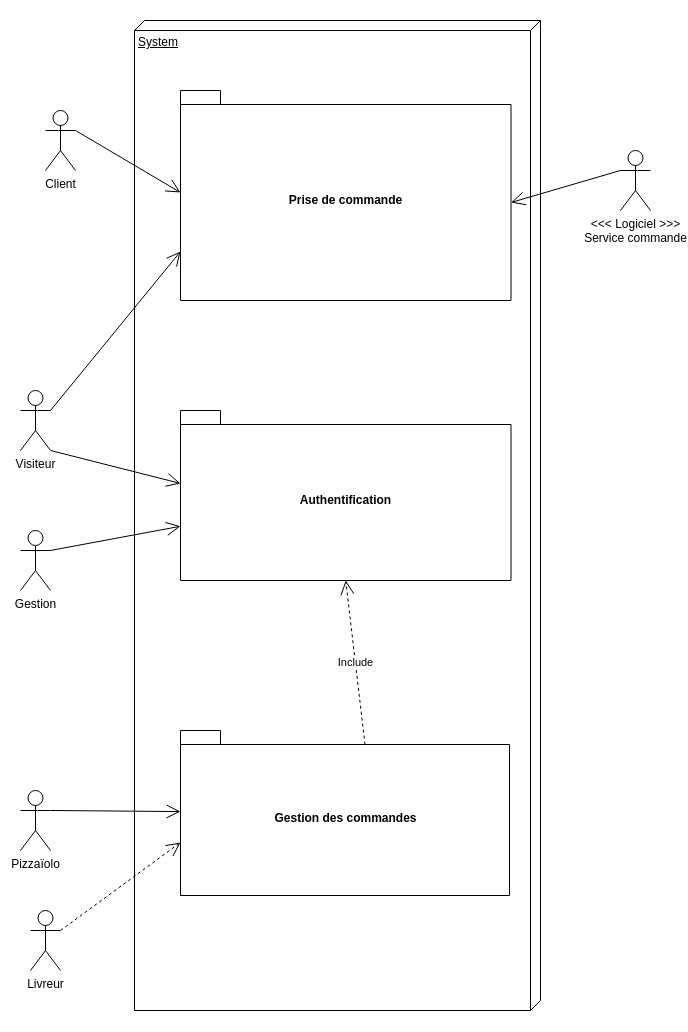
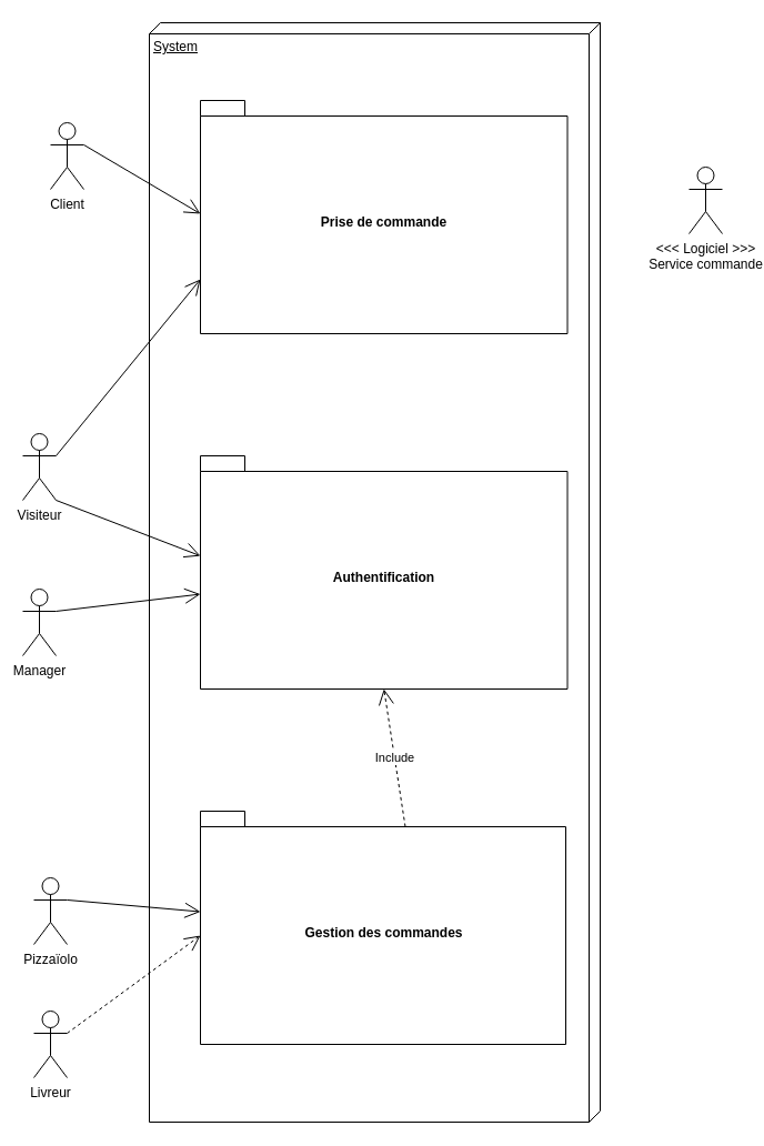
  <mxCell id="0" />
  <mxCell id="1" parent="0" />
  <mxCell id="2" value="System" style="verticalAlign=top;align=left;spacingTop=8;spacingLeft=2;spacingRight=12;shape=cube;size=10;direction=south;fontStyle=4;html=1;shadow=0;" parent="1" vertex="1"><mxGeometry x="134" y="20" width="406" height="990" as="geometry" /></mxCell>
- <mxCell id="3" value="Authentification" style="shape=folder;fontStyle=1;spacingTop=10;tabWidth=40;tabHeight=14;tabPosition=left;html=1;" parent="1" vertex="1"><mxGeometry x="180" y="410" width="330.5" height="170" as="geometry" /></mxCell>
- <mxCell id="4" value="Gestion des commandes" style="shape=folder;fontStyle=1;spacingTop=10;tabWidth=40;tabHeight=14;tabPosition=left;html=1;" parent="1" vertex="1"><mxGeometry x="180" y="730" width="329" height="165" as="geometry" /></mxCell>
+ <mxCell id="3" value="Authentification" style="shape=folder;fontStyle=1;spacingTop=10;tabWidth=40;tabHeight=14;tabPosition=left;html=1;" parent="1" vertex="1"><mxGeometry x="180" y="410" width="330.5" height="210" as="geometry" /></mxCell>
+ <mxCell id="4" value="Gestion des commandes" style="shape=folder;fontStyle=1;spacingTop=10;tabWidth=40;tabHeight=14;tabPosition=left;html=1;" parent="1" vertex="1"><mxGeometry x="180" y="730" width="329" height="210" as="geometry" /></mxCell>
  <mxCell id="5" value="Prise de commande" style="shape=folder;fontStyle=1;spacingTop=10;tabWidth=40;tabHeight=14;tabPosition=left;html=1;" parent="1" vertex="1"><mxGeometry x="180" y="90" width="330.5" height="210" as="geometry" /></mxCell>
- <mxCell id="6" value="Pizzaïolo" style="shape=umlActor;verticalLabelPosition=bottom;verticalAlign=top;html=1;" parent="1" vertex="1"><mxGeometry x="20" y="790" width="30" height="60" as="geometry" /></mxCell>
- <mxCell id="7" value="Gestion" style="shape=umlActor;verticalLabelPosition=bottom;verticalAlign=top;html=1;" parent="1" vertex="1"><mxGeometry x="20" y="530" width="30" height="60" as="geometry" /></mxCell>
+ <mxCell id="6" value="Pizzaïolo" style="shape=umlActor;verticalLabelPosition=bottom;verticalAlign=top;html=1;" parent="1" vertex="1"><mxGeometry x="30" y="790" width="30" height="60" as="geometry" /></mxCell>
+ <mxCell id="7" value="Manager" style="shape=umlActor;verticalLabelPosition=bottom;verticalAlign=top;html=1;" parent="1" vertex="1"><mxGeometry x="20" y="530" width="30" height="60" as="geometry" /></mxCell>
  <mxCell id="8" value="Client" style="shape=umlActor;verticalLabelPosition=bottom;verticalAlign=top;html=1;" parent="1" vertex="1"><mxGeometry x="45" y="110" width="30" height="60" as="geometry" /></mxCell>
  <mxCell id="9" value="Livreur" style="shape=umlActor;verticalLabelPosition=bottom;verticalAlign=top;html=1;" parent="1" vertex="1"><mxGeometry x="30" y="910" width="30" height="60" as="geometry" /></mxCell>
  <mxCell id="10" value="&amp;lt;&amp;lt;&amp;lt; Logiciel &amp;gt;&amp;gt;&amp;gt;&lt;br&gt;Service commande" style="shape=umlActor;verticalLabelPosition=bottom;verticalAlign=top;html=1;" parent="1" vertex="1"><mxGeometry x="620" y="150" width="30" height="60" as="geometry" /></mxCell>
  <mxCell id="11" value="" style="endArrow=open;endFill=1;endSize=12;html=1;exitX=1;exitY=0.333;exitDx=0;exitDy=0;exitPerimeter=0;" parent="1" source="6" target="4" edge="1"><mxGeometry width="160" relative="1" as="geometry"><mxPoint x="100" y="779.5" as="sourcePoint" /><mxPoint x="260" y="779.5" as="targetPoint" /></mxGeometry></mxCell>
  <mxCell id="12" value="" style="endArrow=open;endFill=1;endSize=12;html=1;exitX=1;exitY=0.333;exitDx=0;exitDy=0;exitPerimeter=0;" parent="1" source="8" edge="1"><mxGeometry width="160" relative="1" as="geometry"><mxPoint x="90" y="168.5" as="sourcePoint" /><mxPoint x="180" y="192" as="targetPoint" /></mxGeometry></mxCell>
  <mxCell id="13" value="" style="endArrow=open;endFill=1;endSize=12;html=1;exitX=1;exitY=0.333;exitDx=0;exitDy=0;exitPerimeter=0;entryX=0;entryY=0;entryDx=0;entryDy=112;entryPerimeter=0;dashed=1;" parent="1" source="9" target="4" edge="1"><mxGeometry width="160" relative="1" as="geometry"><mxPoint x="44" y="828.5" as="sourcePoint" /><mxPoint x="134" y="852" as="targetPoint" /></mxGeometry></mxCell>
- <mxCell id="14" value="" style="endArrow=open;endFill=1;endSize=12;html=1;exitX=0;exitY=0.333;exitDx=0;exitDy=0;exitPerimeter=0;entryX=0;entryY=0;entryDx=330.5;entryDy=112;entryPerimeter=0;" parent="1" source="10" target="5" edge="1"><mxGeometry width="160" relative="1" as="geometry"><mxPoint x="630" y="277" as="sourcePoint" /><mxPoint x="720" y="300" as="targetPoint" /></mxGeometry></mxCell>
  <mxCell id="15" value="Visiteur" style="shape=umlActor;verticalLabelPosition=bottom;verticalAlign=top;html=1;" parent="1" vertex="1"><mxGeometry x="20" y="390" width="30" height="60" as="geometry" /></mxCell>
  <mxCell id="16" value="" style="endArrow=open;endFill=1;endSize=12;html=1;exitX=1;exitY=0.333;exitDx=0;exitDy=0;exitPerimeter=0;" parent="1" source="7" target="3" edge="1"><mxGeometry width="160" relative="1" as="geometry"><mxPoint x="60" y="600" as="sourcePoint" /><mxPoint x="190" y="901" as="targetPoint" /></mxGeometry></mxCell>
  <mxCell id="17" value="" style="endArrow=open;endFill=1;endSize=12;html=1;entryX=0;entryY=0.429;entryDx=0;entryDy=0;entryPerimeter=0;exitX=1;exitY=1;exitDx=0;exitDy=0;exitPerimeter=0;" parent="1" source="15" target="3" edge="1"><mxGeometry width="160" relative="1" as="geometry"><mxPoint x="60" y="560" as="sourcePoint" /><mxPoint x="190" y="544.589" as="targetPoint" /></mxGeometry></mxCell>
  <mxCell id="18" value="" style="endArrow=open;endFill=1;endSize=12;html=1;entryX=0;entryY=0;entryDx=0;entryDy=161;entryPerimeter=0;exitX=1;exitY=0.333;exitDx=0;exitDy=0;exitPerimeter=0;" parent="1" source="15" target="5" edge="1"><mxGeometry width="160" relative="1" as="geometry"><mxPoint x="60" y="420" as="sourcePoint" /><mxPoint x="190" y="470.09" as="targetPoint" /></mxGeometry></mxCell>
  <mxCell id="19" value="Include" style="endArrow=open;endSize=12;dashed=1;html=1;entryX=0.5;entryY=1;entryDx=0;entryDy=0;entryPerimeter=0;exitX=0;exitY=0;exitDx=184.5;exitDy=14;exitPerimeter=0;" edge="1" parent="1" source="4" target="3"><mxGeometry width="160" relative="1" as="geometry"><mxPoint x="310" y="680" as="sourcePoint" /><mxPoint x="470" y="680" as="targetPoint" /></mxGeometry></mxCell>
